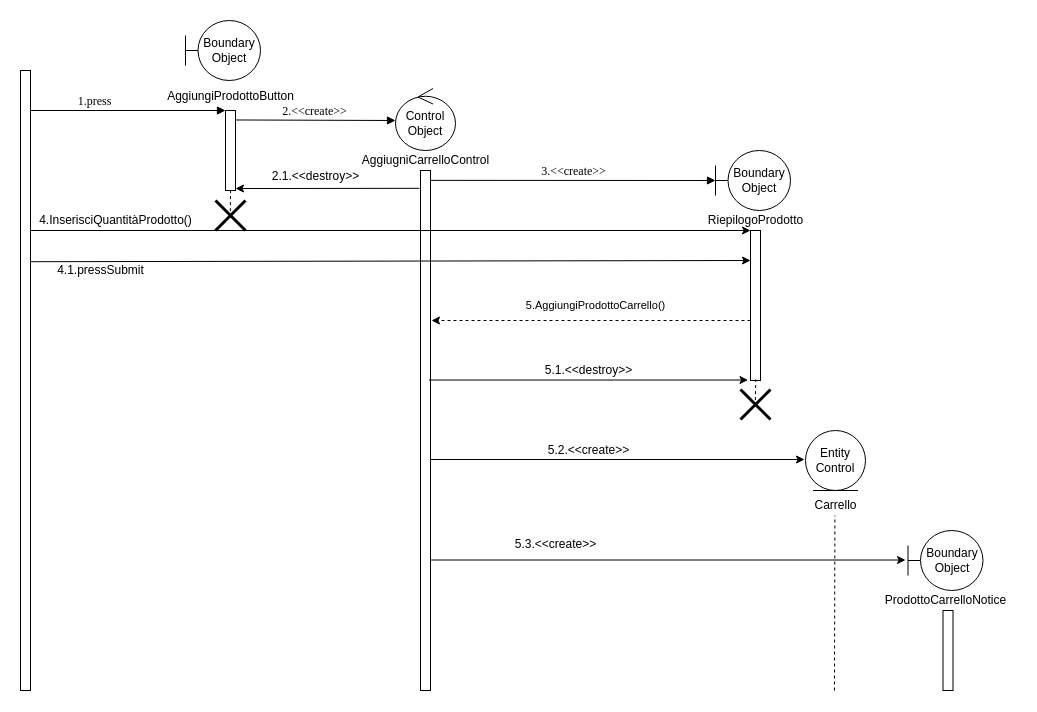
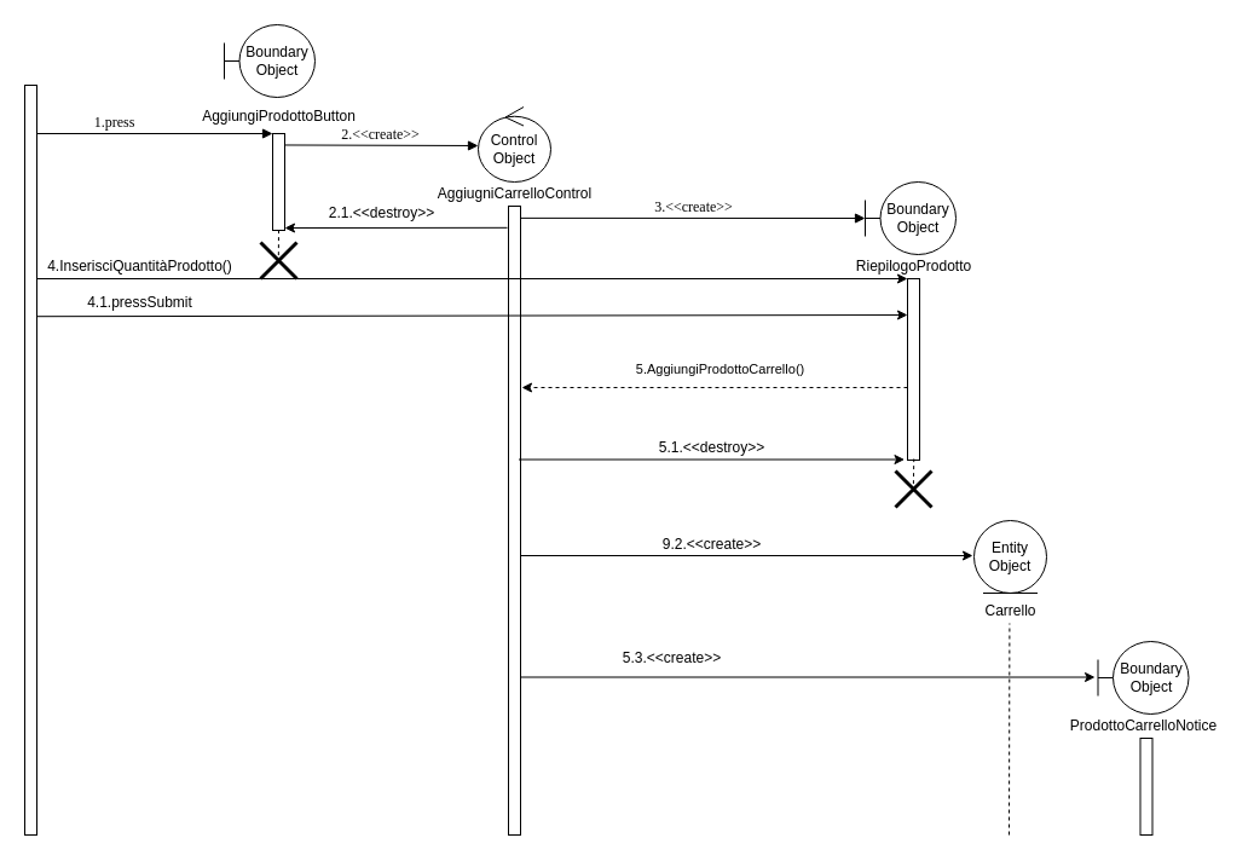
  <mxCell id="0" />
  <mxCell id="1" parent="0" />
  <mxCell id="2" value="1.press" style="html=1;verticalAlign=bottom;endArrow=block;entryX=0;entryY=0;labelBackgroundColor=none;fontFamily=Verdana;fontSize=12;edgeStyle=elbowEdgeStyle;elbow=vertical;" parent="1" edge="1"><mxGeometry x="-0.345" relative="1" as="geometry"><mxPoint x="30" y="110" as="sourcePoint" /><mxPoint x="225" y="110" as="targetPoint" /><mxPoint as="offset" /></mxGeometry></mxCell>
  <mxCell id="3" value="2.&amp;lt;&amp;lt;create&amp;gt;&amp;gt;" style="html=1;verticalAlign=bottom;endArrow=block;labelBackgroundColor=none;fontFamily=Verdana;fontSize=12;edgeStyle=elbowEdgeStyle;elbow=vertical;exitX=0.976;exitY=0.177;exitDx=0;exitDy=0;exitPerimeter=0;entryX=0;entryY=0.54;entryDx=0;entryDy=0;entryPerimeter=0;" parent="1" edge="1"><mxGeometry relative="1" as="geometry"><mxPoint x="234.76" y="119.47" as="sourcePoint" /><mxPoint x="395" y="119.98" as="targetPoint" /></mxGeometry></mxCell>
  <mxCell id="4" value="" style="html=1;points=[];perimeter=orthogonalPerimeter;rounded=0;shadow=0;comic=0;labelBackgroundColor=none;strokeWidth=1;fontFamily=Verdana;fontSize=12;align=center;" parent="1" vertex="1"><mxGeometry x="20" y="70" width="10" height="620" as="geometry" /></mxCell>
  <mxCell id="5" value="" style="html=1;points=[];perimeter=orthogonalPerimeter;rounded=0;shadow=0;comic=0;labelBackgroundColor=none;strokeWidth=1;fontFamily=Verdana;fontSize=12;align=center;" parent="1" vertex="1"><mxGeometry x="225" y="110" width="10" height="80" as="geometry" /></mxCell>
  <mxCell id="6" value="Boundary Object" style="shape=umlBoundary;whiteSpace=wrap;html=1;" parent="1" vertex="1"><mxGeometry x="185" y="20" width="75" height="60" as="geometry" /></mxCell>
  <mxCell id="7" value="AggiungiProdottoButton" style="text;html=1;align=center;verticalAlign=middle;resizable=0;points=[];autosize=1;" parent="1" vertex="1"><mxGeometry x="160" y="86" width="140" height="20" as="geometry" /></mxCell>
  <mxCell id="8" value="" style="endArrow=none;dashed=1;html=1;entryX=0.5;entryY=1.018;entryDx=0;entryDy=0;entryPerimeter=0;exitX=0.493;exitY=0.554;exitDx=0;exitDy=0;exitPerimeter=0;" parent="1" source="9" edge="1"><mxGeometry width="50" height="50" relative="1" as="geometry"><mxPoint x="205" y="209" as="sourcePoint" /><mxPoint x="230" y="190.26" as="targetPoint" /></mxGeometry></mxCell>
  <mxCell id="9" value="" style="shape=umlDestroy;whiteSpace=wrap;html=1;strokeWidth=3;" parent="1" vertex="1"><mxGeometry x="215" y="200" width="30" height="30" as="geometry" /></mxCell>
  <mxCell id="10" value="" style="html=1;points=[];perimeter=orthogonalPerimeter;rounded=0;shadow=0;comic=0;labelBackgroundColor=none;strokeWidth=1;fontFamily=Verdana;fontSize=12;align=center;" parent="1" vertex="1"><mxGeometry x="420" y="170" width="10" height="520" as="geometry" /></mxCell>
  <mxCell id="11" value="Control Object" style="ellipse;shape=umlControl;whiteSpace=wrap;html=1;" parent="1" vertex="1"><mxGeometry x="395" y="88" width="60" height="62" as="geometry" /></mxCell>
  <mxCell id="12" value="AggiugniCarrelloControl" style="text;html=1;align=center;verticalAlign=middle;resizable=0;points=[];autosize=1;" parent="1" vertex="1"><mxGeometry x="355" y="150" width="140" height="20" as="geometry" /></mxCell>
  <mxCell id="13" value="" style="endArrow=classic;html=1;entryX=0.994;entryY=1.002;entryDx=0;entryDy=0;entryPerimeter=0;" parent="1" edge="1"><mxGeometry width="50" height="50" relative="1" as="geometry"><mxPoint x="419.06" y="187.82" as="sourcePoint" /><mxPoint x="235" y="188.04" as="targetPoint" /></mxGeometry></mxCell>
  <mxCell id="14" value="" style="html=1;points=[];perimeter=orthogonalPerimeter;rounded=0;shadow=0;comic=0;labelBackgroundColor=none;strokeWidth=1;fontFamily=Verdana;fontSize=12;align=center;" parent="1" vertex="1"><mxGeometry x="750" y="230" width="10" height="150" as="geometry" /></mxCell>
  <mxCell id="15" value="3.&amp;lt;&amp;lt;create&amp;gt;&amp;gt;" style="html=1;verticalAlign=bottom;endArrow=block;labelBackgroundColor=none;fontFamily=Verdana;fontSize=12;edgeStyle=elbowEdgeStyle;elbow=vertical;" parent="1" target="38" edge="1"><mxGeometry relative="1" as="geometry"><mxPoint x="430" y="179.86" as="sourcePoint" /><mxPoint x="685" y="180" as="targetPoint" /></mxGeometry></mxCell>
  <mxCell id="16" value="RiepilogoProdotto" style="text;html=1;align=center;verticalAlign=middle;resizable=0;points=[];autosize=1;" parent="1" vertex="1"><mxGeometry x="700" y="210" width="110" height="20" as="geometry" /></mxCell>
  <mxCell id="17" value="" style="endArrow=classic;html=1;" parent="1" edge="1"><mxGeometry width="50" height="50" relative="1" as="geometry"><mxPoint x="30" y="230" as="sourcePoint" /><mxPoint x="750" y="230" as="targetPoint" /></mxGeometry></mxCell>
  <mxCell id="18" value="4.InserisciQuantitàProdotto()" style="text;html=1;align=center;verticalAlign=middle;resizable=0;points=[];autosize=1;" parent="1" vertex="1"><mxGeometry x="30" y="210" width="170" height="20" as="geometry" /></mxCell>
  <mxCell id="19" value="" style="endArrow=classic;html=1;exitX=1.02;exitY=0.343;exitDx=0;exitDy=0;exitPerimeter=0;" parent="1" edge="1"><mxGeometry width="50" height="50" relative="1" as="geometry"><mxPoint x="30.2" y="261.21" as="sourcePoint" /><mxPoint x="750" y="260" as="targetPoint" /></mxGeometry></mxCell>
- <mxCell id="20" value="4.1.pressSubmit" style="text;html=1;align=center;verticalAlign=middle;resizable=0;points=[];autosize=1;" parent="1" vertex="1"><mxGeometry x="50" y="260" width="100" height="20" as="geometry" /></mxCell>
+ <mxCell id="20" value="4.1.pressSubmit" style="text;html=1;align=center;verticalAlign=middle;resizable=0;points=[];autosize=1;" parent="1" vertex="1"><mxGeometry x="65" y="240" width="100" height="20" as="geometry" /></mxCell>
  <mxCell id="21" value="" style="endArrow=classic;html=1;" parent="1" edge="1"><mxGeometry width="50" height="50" relative="1" as="geometry"><mxPoint x="428.5" y="379.52" as="sourcePoint" /><mxPoint x="747.5" y="379.52" as="targetPoint" /></mxGeometry></mxCell>
  <mxCell id="22" value="5.1.&amp;lt;&amp;lt;destroy&amp;gt;&amp;gt;" style="text;html=1;align=center;verticalAlign=middle;resizable=0;points=[];autosize=1;" parent="1" vertex="1"><mxGeometry x="538" y="360" width="100" height="20" as="geometry" /></mxCell>
  <mxCell id="23" value="" style="endArrow=none;dashed=1;html=1;entryX=0.527;entryY=0.993;entryDx=0;entryDy=0;entryPerimeter=0;exitX=0.493;exitY=0.554;exitDx=0;exitDy=0;exitPerimeter=0;" parent="1" source="24" target="14" edge="1"><mxGeometry width="50" height="50" relative="1" as="geometry"><mxPoint x="731" y="421" as="sourcePoint" /><mxPoint x="755.98" y="392.5" as="targetPoint" /></mxGeometry></mxCell>
  <mxCell id="24" value="" style="shape=umlDestroy;whiteSpace=wrap;html=1;strokeWidth=3;" parent="1" vertex="1"><mxGeometry x="740" y="389" width="30" height="30" as="geometry" /></mxCell>
- <mxCell id="25" value="Entity Control" style="ellipse;shape=umlEntity;whiteSpace=wrap;html=1;" parent="1" vertex="1"><mxGeometry x="805" y="430" width="60" height="60" as="geometry" /></mxCell>
+ <mxCell id="25" value="Entity Object" style="ellipse;shape=umlEntity;whiteSpace=wrap;html=1;" parent="1" vertex="1"><mxGeometry x="805" y="430" width="60" height="60" as="geometry" /></mxCell>
  <mxCell id="26" value="Carrello" style="text;html=1;align=center;verticalAlign=middle;resizable=0;points=[];autosize=1;" parent="1" vertex="1"><mxGeometry x="805" y="495" width="60" height="20" as="geometry" /></mxCell>
  <mxCell id="27" value="" style="endArrow=classic;html=1;" parent="1" edge="1"><mxGeometry width="50" height="50" relative="1" as="geometry"><mxPoint x="430" y="459" as="sourcePoint" /><mxPoint x="804" y="459" as="targetPoint" /></mxGeometry></mxCell>
  <mxCell id="28" value="" style="endArrow=none;dashed=1;html=1;" parent="1" edge="1"><mxGeometry width="50" height="50" relative="1" as="geometry"><mxPoint x="834" y="690" as="sourcePoint" /><mxPoint x="834.41" y="515" as="targetPoint" /></mxGeometry></mxCell>
  <mxCell id="29" value="Boundary Object" style="shape=umlBoundary;whiteSpace=wrap;html=1;" parent="1" vertex="1"><mxGeometry x="907.5" y="530" width="75" height="60" as="geometry" /></mxCell>
  <mxCell id="30" value="ProdottoCarrelloNotice" style="text;html=1;align=center;verticalAlign=middle;resizable=0;points=[];autosize=1;" parent="1" vertex="1"><mxGeometry x="875" y="590" width="140" height="20" as="geometry" /></mxCell>
  <mxCell id="31" value="" style="html=1;points=[];perimeter=orthogonalPerimeter;rounded=0;shadow=0;comic=0;labelBackgroundColor=none;strokeWidth=1;fontFamily=Verdana;fontSize=12;align=center;" parent="1" vertex="1"><mxGeometry x="942.5" y="610" width="10" height="80" as="geometry" /></mxCell>
  <mxCell id="32" value="" style="endArrow=classic;html=1;dashed=1;" parent="1" edge="1"><mxGeometry width="50" height="50" relative="1" as="geometry"><mxPoint x="750" y="320" as="sourcePoint" /><mxPoint x="431" y="320" as="targetPoint" /></mxGeometry></mxCell>
  <mxCell id="33" value="&lt;span style=&quot;font-size: 11px ; background-color: rgb(255 , 255 , 255)&quot;&gt;5.AggiungiProdottoCarrello()&lt;/span&gt;" style="text;html=1;align=center;verticalAlign=middle;resizable=0;points=[];autosize=1;" parent="1" vertex="1"><mxGeometry x="520" y="295" width="150" height="20" as="geometry" /></mxCell>
- <mxCell id="34" value="5.2.&amp;lt;&amp;lt;create&amp;gt;&amp;gt;" style="text;html=1;align=center;verticalAlign=middle;resizable=0;points=[];autosize=1;" parent="1" vertex="1"><mxGeometry x="538" y="440" width="100" height="20" as="geometry" /></mxCell>
+ <mxCell id="34" value="9.2.&amp;lt;&amp;lt;create&amp;gt;&amp;gt;" style="text;html=1;align=center;verticalAlign=middle;resizable=0;points=[];autosize=1;" parent="1" vertex="1"><mxGeometry x="538" y="440" width="100" height="20" as="geometry" /></mxCell>
  <mxCell id="35" value="" style="endArrow=classic;html=1;entryX=-0.033;entryY=0.492;entryDx=0;entryDy=0;entryPerimeter=0;" parent="1" target="29" edge="1"><mxGeometry width="50" height="50" relative="1" as="geometry"><mxPoint x="430" y="559.5" as="sourcePoint" /><mxPoint x="749" y="559.5" as="targetPoint" /></mxGeometry></mxCell>
  <mxCell id="36" value="5.3.&amp;lt;&amp;lt;create&amp;gt;&amp;gt;" style="text;html=1;align=center;verticalAlign=middle;resizable=0;points=[];autosize=1;" parent="1" vertex="1"><mxGeometry x="505" y="534" width="100" height="20" as="geometry" /></mxCell>
  <mxCell id="37" value="2.1.&amp;lt;&amp;lt;destroy&amp;gt;&amp;gt;" style="text;html=1;align=center;verticalAlign=middle;resizable=0;points=[];autosize=1;" parent="1" vertex="1"><mxGeometry x="265" y="166" width="100" height="20" as="geometry" /></mxCell>
  <mxCell id="38" value="Boundary Object" style="shape=umlBoundary;whiteSpace=wrap;html=1;" vertex="1" parent="1"><mxGeometry x="715" y="150" width="75" height="60" as="geometry" /></mxCell>
